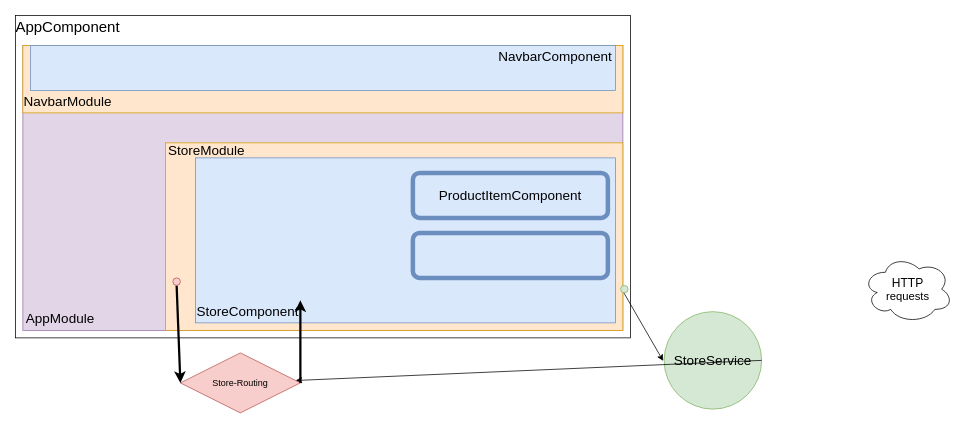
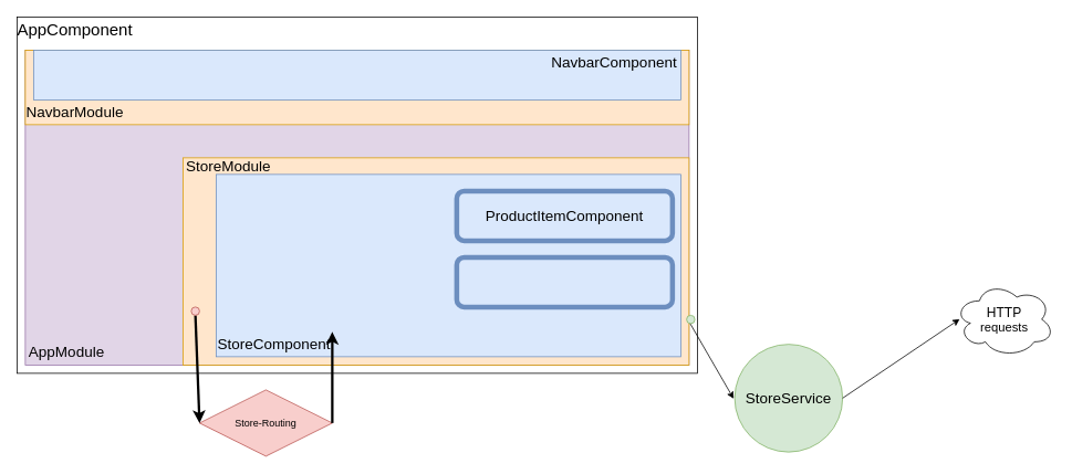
  <mxCell id="0" />
  <mxCell id="1" parent="0" />
  <mxCell id="2" value="" style="rounded=0;whiteSpace=wrap;html=1;" parent="1" vertex="1"><mxGeometry y="20" width="820" height="430" as="geometry" x="20" /></mxCell>
  <mxCell id="3" value="&lt;font style=&quot;font-size: 20px;&quot;&gt;AppComponent&lt;/font&gt;" style="text;html=1;strokeColor=none;fillColor=none;align=center;verticalAlign=middle;whiteSpace=wrap;rounded=0;" parent="1" vertex="1"><mxGeometry x="60" y="20" width="60" height="30" as="geometry" /></mxCell>
  <mxCell id="4" value="" style="rounded=0;whiteSpace=wrap;html=1;fillColor=#e1d5e7;strokeColor=#9673a6;" parent="1" vertex="1"><mxGeometry x="30" y="60" width="800" height="380" as="geometry" /></mxCell>
  <mxCell id="5" value="&lt;font style=&quot;font-size: 18px;&quot;&gt;AppModule&lt;/font&gt;" style="text;html=1;strokeColor=none;fillColor=none;align=center;verticalAlign=middle;whiteSpace=wrap;rounded=0;" parent="1" vertex="1"><mxGeometry x="50" y="410" width="60" height="30" as="geometry" /></mxCell>
  <mxCell id="6" value="" style="rounded=0;whiteSpace=wrap;html=1;fillColor=#ffe6cc;strokeColor=#d79b00;" parent="1" vertex="1"><mxGeometry x="220" y="190" width="610" height="250" as="geometry" /></mxCell>
  <mxCell id="7" value="&lt;font style=&quot;font-size: 18px;&quot;&gt;StoreModule&lt;/font&gt;" style="text;html=1;strokeColor=none;fillColor=none;align=center;verticalAlign=middle;whiteSpace=wrap;rounded=0;" parent="1" vertex="1"><mxGeometry x="220" y="170" width="110" height="60" as="geometry" /></mxCell>
  <mxCell id="8" value="" style="rounded=0;whiteSpace=wrap;html=1;fillColor=#dae8fc;strokeColor=#6c8ebf;" parent="1" vertex="1"><mxGeometry x="260" y="210" width="560" height="220" as="geometry" /></mxCell>
  <mxCell id="9" value="&lt;font style=&quot;font-size: 18px;&quot;&gt;StoreComponent&lt;/font&gt;" style="text;html=1;strokeColor=none;fillColor=none;align=center;verticalAlign=middle;whiteSpace=wrap;rounded=0;" parent="1" vertex="1"><mxGeometry x="300" y="400" width="60" height="30" as="geometry" /></mxCell>
  <mxCell id="10" value="&lt;font style=&quot;font-size: 18px;&quot;&gt;ProductItemComponent&lt;/font&gt;" style="rounded=1;whiteSpace=wrap;html=1;fillColor=#dae8fc;strokeColor=#6c8ebf;strokeWidth=6;" parent="1" vertex="1"><mxGeometry x="550" y="230" width="260" height="60" as="geometry" /></mxCell>
  <mxCell id="11" value="" style="rounded=1;whiteSpace=wrap;html=1;fillColor=#dae8fc;strokeColor=#6c8ebf;strokeWidth=6;" parent="1" vertex="1"><mxGeometry x="550" y="310" width="260" height="60" as="geometry" /></mxCell>
  <mxCell id="12" value="" style="rounded=0;whiteSpace=wrap;html=1;fillColor=#ffe6cc;strokeColor=#d79b00;" parent="1" vertex="1"><mxGeometry x="30" y="60" width="800" height="90" as="geometry" /></mxCell>
  <mxCell id="13" value="&lt;font style=&quot;font-size: 18px;&quot;&gt;NavbarModule&lt;/font&gt;" style="text;html=1;strokeColor=none;fillColor=none;align=center;verticalAlign=middle;whiteSpace=wrap;rounded=0;" parent="1" vertex="1"><mxGeometry x="60" y="120" width="60" height="30" as="geometry" /></mxCell>
  <mxCell id="14" value="" style="rounded=0;whiteSpace=wrap;html=1;fillColor=#dae8fc;strokeColor=#6c8ebf;" parent="1" vertex="1"><mxGeometry x="40" y="60" width="780" height="60" as="geometry" /></mxCell>
  <mxCell id="15" value="&lt;font style=&quot;font-size: 18px;&quot;&gt;NavbarComponent&lt;/font&gt;" style="text;html=1;strokeColor=none;fillColor=none;align=center;verticalAlign=middle;whiteSpace=wrap;rounded=0;" parent="1" vertex="1"><mxGeometry x="710" y="60" width="60" height="30" as="geometry" /></mxCell>
  <mxCell id="16" value="&lt;font style=&quot;font-size: 18px;&quot;&gt;StoreService&lt;/font&gt;" style="ellipse;whiteSpace=wrap;html=1;aspect=fixed;fillColor=#d5e8d4;strokeColor=#82b366;" parent="1" vertex="1"><mxGeometry x="885" y="415" width="130" height="130" as="geometry" /></mxCell>
  <mxCell id="17" value="&lt;font style=&quot;font-size: 16px;&quot;&gt;HTTP&lt;/font&gt;&lt;br&gt;&lt;font style=&quot;font-size: 15px;&quot;&gt;requests&lt;/font&gt;" style="ellipse;shape=cloud;whiteSpace=wrap;html=1;" parent="1" vertex="1"><mxGeometry x="1150" y="340" width="120" height="90" as="geometry" /></mxCell>
  <mxCell id="18" value="" style="endArrow=classic;html=1;rounded=0;exitX=0.998;exitY=0.782;exitDx=0;exitDy=0;exitPerimeter=0;entryX=-0.01;entryY=0.505;entryDx=0;entryDy=0;entryPerimeter=0;" parent="1" source="6" target="16" edge="1"><mxGeometry width="50" height="50" relative="1" as="geometry"><mxPoint x="890" y="350" as="sourcePoint" /><mxPoint x="930" y="390" as="targetPoint" /></mxGeometry></mxCell>
- <mxCell id="19" value="" style="endArrow=classic;html=1;rounded=0;exitX=1;exitY=0.5;exitDx=0;exitDy=0;" parent="1" source="16" target="21" edge="1"><mxGeometry width="50" height="50" relative="1" as="geometry"><mxPoint x="1100" y="384.68" as="sourcePoint" /><mxPoint x="1198" y="384.68" as="targetPoint" /></mxGeometry></mxCell>
+ <mxCell id="19" value="" style="endArrow=classic;html=1;rounded=0;exitX=1;exitY=0.5;exitDx=0;exitDy=0;entryX=0.051;entryY=0.496;entryDx=0;entryDy=0;entryPerimeter=0;" parent="1" source="16" target="17" edge="1"><mxGeometry width="50" height="50" relative="1" as="geometry"><mxPoint x="1100" y="384.68" as="sourcePoint" /><mxPoint x="1198" y="384.68" as="targetPoint" /></mxGeometry></mxCell>
  <mxCell id="20" value="" style="ellipse;whiteSpace=wrap;html=1;aspect=fixed;fillColor=#d5e8d4;strokeColor=#82b366;" parent="1" vertex="1"><mxGeometry x="827" y="380" width="10" height="10" as="geometry" /></mxCell>
  <mxCell id="21" value="Store-Routing" style="rhombus;whiteSpace=wrap;html=1;fillColor=#f8cecc;strokeColor=#b85450;" parent="1" vertex="1"><mxGeometry x="240" y="470" width="160" height="80" as="geometry" /></mxCell>
  <mxCell id="22" value="" style="endArrow=classic;html=1;rounded=0;entryX=0;entryY=0.5;entryDx=0;entryDy=0;exitX=0.5;exitY=1;exitDx=0;exitDy=0;strokeWidth=3;" parent="1" source="23" target="21" edge="1"><mxGeometry width="50" height="50" relative="1" as="geometry"><mxPoint x="180" y="540" as="sourcePoint" /><mxPoint x="230" y="490" as="targetPoint" /></mxGeometry></mxCell>
  <mxCell id="23" value="" style="ellipse;whiteSpace=wrap;html=1;fillColor=#f8cecc;strokeColor=#b85450;" parent="1" vertex="1"><mxGeometry x="230" y="370" width="10" height="10" as="geometry" /></mxCell>
  <mxCell id="24" value="" style="endArrow=classic;html=1;rounded=0;exitX=1;exitY=0.5;exitDx=0;exitDy=0;strokeWidth=3;" parent="1" source="21" edge="1"><mxGeometry width="50" height="50" relative="1" as="geometry"><mxPoint x="350" y="450" as="sourcePoint" /><mxPoint x="400" y="400" as="targetPoint" /></mxGeometry></mxCell>
